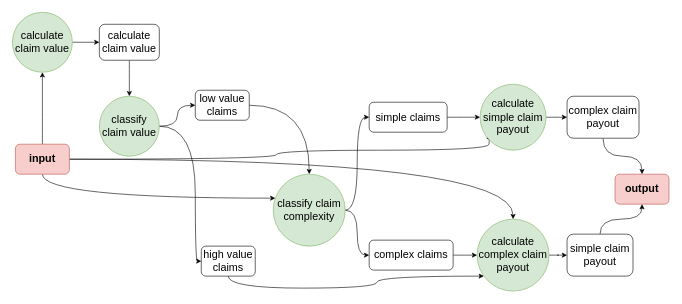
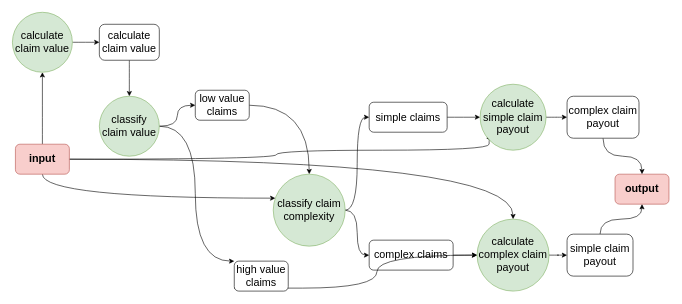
  <mxCell id="0" />
  <mxCell id="1" parent="0" />
  <mxCell id="2" style="edgeStyle=orthogonalEdgeStyle;curved=1;rounded=0;orthogonalLoop=1;jettySize=auto;html=1;fontSize=18;" edge="1" parent="1" source="6" target="23"><mxGeometry relative="1" as="geometry" /></mxCell>
  <mxCell id="3" style="edgeStyle=orthogonalEdgeStyle;curved=1;rounded=0;orthogonalLoop=1;jettySize=auto;html=1;fontSize=18;" edge="1" parent="1" source="6" target="29"><mxGeometry relative="1" as="geometry"><Array as="points"><mxPoint x="70" y="330" /></Array></mxGeometry></mxCell>
  <mxCell id="4" style="edgeStyle=orthogonalEdgeStyle;curved=1;rounded=0;orthogonalLoop=1;jettySize=auto;html=1;entryX=0.091;entryY=0.818;entryDx=0;entryDy=0;fontSize=18;entryPerimeter=0;" edge="1" parent="1" source="6" target="31"><mxGeometry relative="1" as="geometry"><Array as="points"><mxPoint x="460" y="265" /><mxPoint x="460" y="250" /><mxPoint x="815" y="250" /></Array></mxGeometry></mxCell>
  <mxCell id="5" style="edgeStyle=orthogonalEdgeStyle;curved=1;rounded=0;orthogonalLoop=1;jettySize=auto;html=1;entryX=0.5;entryY=0;entryDx=0;entryDy=0;fontSize=18;" edge="1" parent="1" source="6" target="33"><mxGeometry relative="1" as="geometry" /></mxCell>
  <mxCell id="6" value="&lt;b&gt;&lt;font style=&quot;font-size: 18px&quot;&gt;input&lt;/font&gt;&lt;/b&gt;" style="rounded=1;whiteSpace=wrap;html=1;fillColor=#f8cecc;strokeColor=#b85450;" vertex="1" parent="1"><mxGeometry x="25" y="240" width="90" height="50" as="geometry" /></mxCell>
  <mxCell id="7" value="&lt;b&gt;&lt;font style=&quot;font-size: 18px&quot;&gt;output&lt;/font&gt;&lt;/b&gt;" style="rounded=1;whiteSpace=wrap;html=1;fillColor=#f8cecc;strokeColor=#b85450;" vertex="1" parent="1"><mxGeometry x="1025" y="290" width="90" height="50" as="geometry" /></mxCell>
  <mxCell id="8" style="edgeStyle=orthogonalEdgeStyle;curved=1;rounded=0;orthogonalLoop=1;jettySize=auto;html=1;fontSize=18;" edge="1" parent="1" source="9" target="33"><mxGeometry relative="1" as="geometry" /></mxCell>
  <mxCell id="9" value="&lt;font style=&quot;font-size: 18px&quot;&gt;complex claims&lt;/font&gt;" style="rounded=1;whiteSpace=wrap;html=1;" vertex="1" parent="1"><mxGeometry x="615" y="400" width="140" height="50" as="geometry" /></mxCell>
  <mxCell id="10" style="edgeStyle=orthogonalEdgeStyle;curved=1;rounded=0;orthogonalLoop=1;jettySize=auto;html=1;fontSize=18;" edge="1" parent="1" source="11" target="31"><mxGeometry relative="1" as="geometry" /></mxCell>
  <mxCell id="11" value="&lt;font style=&quot;font-size: 18px&quot;&gt;simple claims&lt;/font&gt;" style="rounded=1;whiteSpace=wrap;html=1;" vertex="1" parent="1"><mxGeometry x="615" y="170" width="130" height="50" as="geometry" /></mxCell>
  <mxCell id="12" style="edgeStyle=orthogonalEdgeStyle;curved=1;rounded=0;orthogonalLoop=1;jettySize=auto;html=1;fontSize=18;" edge="1" parent="1" source="13" target="33"><mxGeometry relative="1" as="geometry"><Array as="points"><mxPoint x="380" y="480" /><mxPoint x="628" y="480" /><mxPoint x="628" y="460" /></Array></mxGeometry></mxCell>
- <mxCell id="13" value="&lt;font style=&quot;font-size: 18px&quot;&gt;high value claims&lt;/font&gt;" style="rounded=1;whiteSpace=wrap;html=1;" vertex="1" parent="1"><mxGeometry x="335" y="410" width="90" height="50" as="geometry" /></mxCell>
+ <mxCell id="13" value="&lt;font style=&quot;font-size: 18px&quot;&gt;high value claims&lt;/font&gt;" style="rounded=1;whiteSpace=wrap;html=1;" vertex="1" parent="1"><mxGeometry x="390" y="435" width="90" height="50" as="geometry" /></mxCell>
  <mxCell id="14" style="edgeStyle=orthogonalEdgeStyle;curved=1;rounded=0;orthogonalLoop=1;jettySize=auto;html=1;fontSize=18;" edge="1" parent="1" source="15" target="26"><mxGeometry relative="1" as="geometry" /></mxCell>
  <mxCell id="15" value="&lt;font style=&quot;font-size: 18px&quot;&gt;calculate claim value&lt;br&gt;&lt;/font&gt;" style="rounded=1;whiteSpace=wrap;html=1;" vertex="1" parent="1"><mxGeometry x="165" y="40" width="100" height="60" as="geometry" /></mxCell>
  <mxCell id="16" style="edgeStyle=orthogonalEdgeStyle;curved=1;rounded=0;orthogonalLoop=1;jettySize=auto;html=1;fontSize=18;" edge="1" parent="1" source="17" target="7"><mxGeometry relative="1" as="geometry" /></mxCell>
  <mxCell id="17" value="&lt;font style=&quot;font-size: 18px&quot;&gt;complex claim payout&lt;/font&gt;" style="rounded=1;whiteSpace=wrap;html=1;" vertex="1" parent="1"><mxGeometry x="945" y="160" width="120" height="70" as="geometry" /></mxCell>
  <mxCell id="18" style="edgeStyle=orthogonalEdgeStyle;curved=1;rounded=0;orthogonalLoop=1;jettySize=auto;html=1;fontSize=18;" edge="1" parent="1" source="19" target="7"><mxGeometry relative="1" as="geometry" /></mxCell>
  <mxCell id="19" value="&lt;font style=&quot;font-size: 18px&quot;&gt;simple claim payout&lt;/font&gt;" style="rounded=1;whiteSpace=wrap;html=1;" vertex="1" parent="1"><mxGeometry x="945" y="390" width="110" height="70" as="geometry" /></mxCell>
  <mxCell id="20" style="edgeStyle=orthogonalEdgeStyle;curved=1;rounded=0;orthogonalLoop=1;jettySize=auto;html=1;fontSize=18;" edge="1" parent="1" source="21" target="29"><mxGeometry relative="1" as="geometry" /></mxCell>
  <mxCell id="21" value="&lt;font style=&quot;font-size: 18px&quot;&gt;low value claims&lt;/font&gt;" style="rounded=1;whiteSpace=wrap;html=1;" vertex="1" parent="1"><mxGeometry x="325" y="150" width="90" height="50" as="geometry" /></mxCell>
  <mxCell id="22" style="edgeStyle=orthogonalEdgeStyle;curved=1;rounded=0;orthogonalLoop=1;jettySize=auto;html=1;fontSize=18;" edge="1" parent="1" source="23" target="15"><mxGeometry relative="1" as="geometry" /></mxCell>
  <mxCell id="23" value="calculate claim value" style="ellipse;whiteSpace=wrap;html=1;aspect=fixed;fontSize=18;fillColor=#d5e8d4;strokeColor=#82b366;" vertex="1" parent="1"><mxGeometry x="20" y="20" width="100" height="100" as="geometry" /></mxCell>
  <mxCell id="24" style="edgeStyle=orthogonalEdgeStyle;curved=1;rounded=0;orthogonalLoop=1;jettySize=auto;html=1;fontSize=18;" edge="1" parent="1" source="26" target="13"><mxGeometry relative="1" as="geometry"><Array as="points"><mxPoint x="325" y="210" /><mxPoint x="325" y="435" /></Array></mxGeometry></mxCell>
  <mxCell id="25" style="edgeStyle=orthogonalEdgeStyle;curved=1;rounded=0;orthogonalLoop=1;jettySize=auto;html=1;fontSize=18;" edge="1" parent="1" source="26" target="21"><mxGeometry relative="1" as="geometry" /></mxCell>
  <mxCell id="26" value="classify claim value" style="ellipse;whiteSpace=wrap;html=1;aspect=fixed;fontSize=18;fillColor=#d5e8d4;strokeColor=#82b366;" vertex="1" parent="1"><mxGeometry x="165" y="160" width="100" height="100" as="geometry" /></mxCell>
  <mxCell id="27" style="edgeStyle=orthogonalEdgeStyle;curved=1;rounded=0;orthogonalLoop=1;jettySize=auto;html=1;entryX=0;entryY=0.5;entryDx=0;entryDy=0;fontSize=18;" edge="1" parent="1" source="29" target="9"><mxGeometry relative="1" as="geometry" /></mxCell>
  <mxCell id="28" style="edgeStyle=orthogonalEdgeStyle;curved=1;rounded=0;orthogonalLoop=1;jettySize=auto;html=1;entryX=0;entryY=0.5;entryDx=0;entryDy=0;fontSize=18;" edge="1" parent="1" source="29" target="11"><mxGeometry relative="1" as="geometry" /></mxCell>
  <mxCell id="29" value="classify claim complexity" style="ellipse;whiteSpace=wrap;html=1;aspect=fixed;fontSize=18;fillColor=#d5e8d4;strokeColor=#82b366;" vertex="1" parent="1"><mxGeometry x="455" y="290" width="120" height="120" as="geometry" /></mxCell>
  <mxCell id="30" style="edgeStyle=orthogonalEdgeStyle;curved=1;rounded=0;orthogonalLoop=1;jettySize=auto;html=1;fontSize=18;" edge="1" parent="1" source="31" target="17"><mxGeometry relative="1" as="geometry" /></mxCell>
  <mxCell id="31" value="calculate simple claim payout" style="ellipse;whiteSpace=wrap;html=1;aspect=fixed;fontSize=18;fillColor=#d5e8d4;strokeColor=#82b366;" vertex="1" parent="1"><mxGeometry x="800" y="140" width="110" height="110" as="geometry" /></mxCell>
  <mxCell id="32" style="edgeStyle=orthogonalEdgeStyle;curved=1;rounded=0;orthogonalLoop=1;jettySize=auto;html=1;fontSize=18;" edge="1" parent="1" source="33" target="19"><mxGeometry relative="1" as="geometry" /></mxCell>
  <mxCell id="33" value="calculate complex claim payout" style="ellipse;whiteSpace=wrap;html=1;aspect=fixed;fontSize=18;fillColor=#d5e8d4;strokeColor=#82b366;" vertex="1" parent="1"><mxGeometry x="795" y="365" width="120" height="120" as="geometry" /></mxCell>
